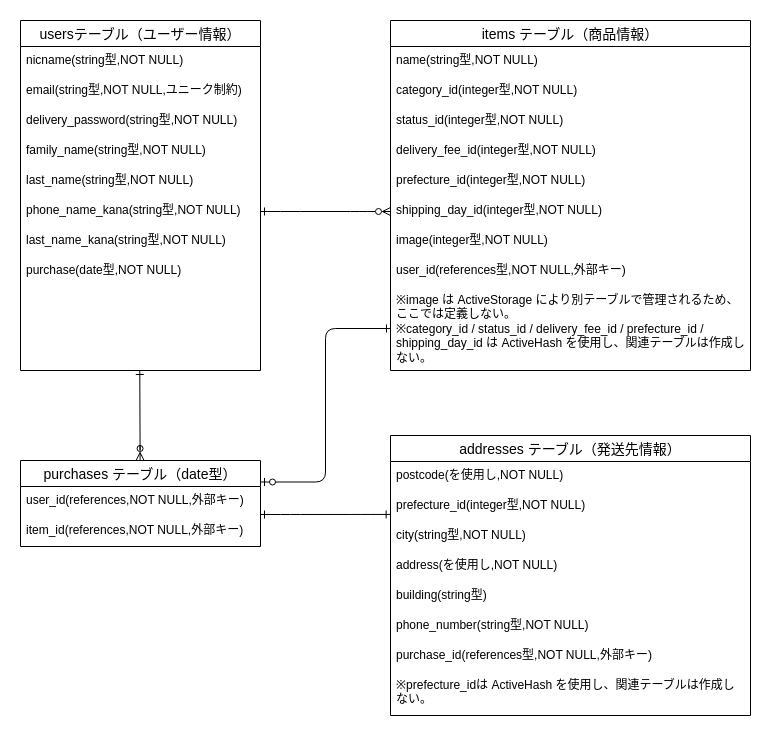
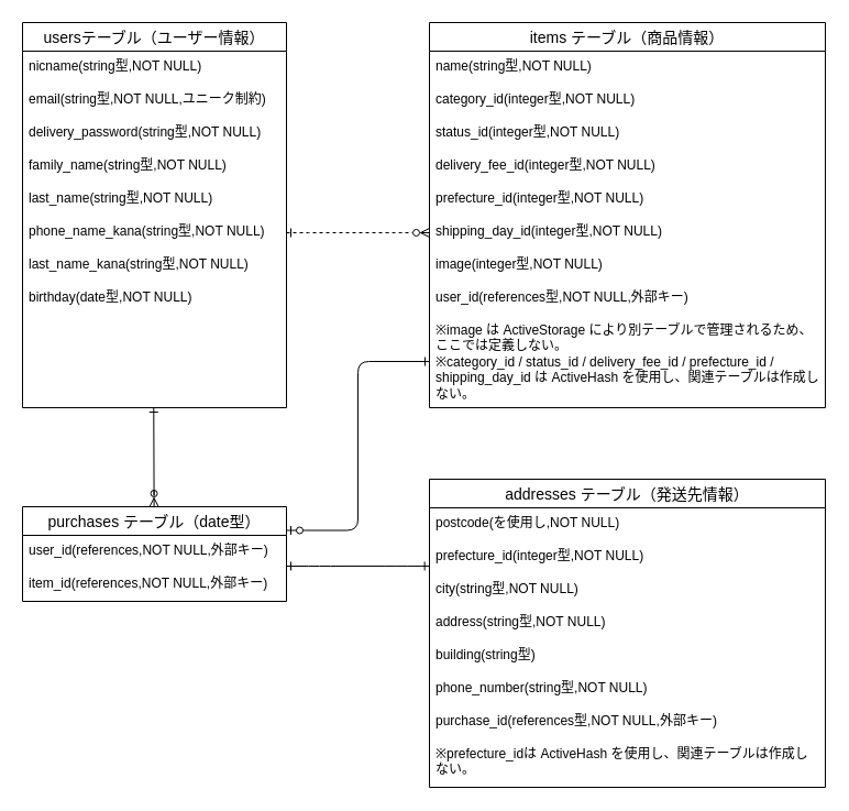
  <mxCell id="0" />
  <mxCell id="1" parent="0" />
  <mxCell id="2" value="addresses テーブル（発送先情報）" style="swimlane;fontStyle=0;childLayout=stackLayout;horizontal=1;startSize=26;horizontalStack=0;resizeParent=1;resizeParentMax=0;resizeLast=0;collapsible=1;marginBottom=0;align=center;fontSize=14;" vertex="1" parent="1"><mxGeometry x="390" y="435" width="360" height="280" as="geometry" /></mxCell>
  <mxCell id="3" value="postcode(を使用し,NOT NULL)" style="text;strokeColor=none;fillColor=none;spacingLeft=4;spacingRight=4;overflow=hidden;rotatable=0;points=[[0,0.5],[1,0.5]];portConstraint=eastwest;fontSize=12;whiteSpace=wrap;html=1;" vertex="1" parent="2"><mxGeometry y="26" width="360" height="30" as="geometry" /></mxCell>
  <mxCell id="4" value="&lt;span style=&quot;color: rgb(0, 0, 0);&quot;&gt;prefecture_id&lt;/span&gt;&lt;span style=&quot;color: rgb(0, 0, 0);&quot;&gt;(integer型,NOT NULL)&lt;/span&gt;" style="text;strokeColor=none;fillColor=none;spacingLeft=4;spacingRight=4;overflow=hidden;rotatable=0;points=[[0,0.5],[1,0.5]];portConstraint=eastwest;fontSize=12;whiteSpace=wrap;html=1;" vertex="1" parent="2"><mxGeometry y="56" width="360" height="30" as="geometry" /></mxCell>
  <mxCell id="5" value="&lt;span style=&quot;color: rgb(0, 0, 0);&quot;&gt;city(string型,NOT NULL)&lt;/span&gt;" style="text;strokeColor=none;fillColor=none;spacingLeft=4;spacingRight=4;overflow=hidden;rotatable=0;points=[[0,0.5],[1,0.5]];portConstraint=eastwest;fontSize=12;whiteSpace=wrap;html=1;" vertex="1" parent="2"><mxGeometry y="86" width="360" height="30" as="geometry" /></mxCell>
- <mxCell id="6" value="&lt;span style=&quot;color: rgb(0, 0, 0);&quot;&gt;address(を使用し,NOT NULL)&lt;/span&gt;" style="text;strokeColor=none;fillColor=none;spacingLeft=4;spacingRight=4;overflow=hidden;rotatable=0;points=[[0,0.5],[1,0.5]];portConstraint=eastwest;fontSize=12;whiteSpace=wrap;html=1;" vertex="1" parent="2"><mxGeometry y="116" width="360" height="30" as="geometry" /></mxCell>
+ <mxCell id="6" value="&lt;span style=&quot;color: rgb(0, 0, 0);&quot;&gt;address(string型,NOT NULL)&lt;/span&gt;" style="text;strokeColor=none;fillColor=none;spacingLeft=4;spacingRight=4;overflow=hidden;rotatable=0;points=[[0,0.5],[1,0.5]];portConstraint=eastwest;fontSize=12;whiteSpace=wrap;html=1;" vertex="1" parent="2"><mxGeometry y="116" width="360" height="30" as="geometry" /></mxCell>
  <mxCell id="7" value="&lt;span style=&quot;color: rgb(0, 0, 0);&quot;&gt;building(string型)&lt;/span&gt;" style="text;strokeColor=none;fillColor=none;spacingLeft=4;spacingRight=4;overflow=hidden;rotatable=0;points=[[0,0.5],[1,0.5]];portConstraint=eastwest;fontSize=12;whiteSpace=wrap;html=1;" vertex="1" parent="2"><mxGeometry y="146" width="360" height="30" as="geometry" /></mxCell>
  <mxCell id="8" value="&lt;span style=&quot;color: rgb(0, 0, 0);&quot;&gt;phone_number(string型,NOT NULL)&lt;/span&gt;" style="text;strokeColor=none;fillColor=none;spacingLeft=4;spacingRight=4;overflow=hidden;rotatable=0;points=[[0,0.5],[1,0.5]];portConstraint=eastwest;fontSize=12;whiteSpace=wrap;html=1;" vertex="1" parent="2"><mxGeometry y="176" width="360" height="30" as="geometry" /></mxCell>
  <mxCell id="9" value="purchase_id&lt;span style=&quot;color: rgb(0, 0, 0);&quot;&gt;(references型,NOT NULL,外部キー)&lt;/span&gt;" style="text;strokeColor=none;fillColor=none;spacingLeft=4;spacingRight=4;overflow=hidden;rotatable=0;points=[[0,0.5],[1,0.5]];portConstraint=eastwest;fontSize=12;whiteSpace=wrap;html=1;" vertex="1" parent="2"><mxGeometry y="206" width="360" height="30" as="geometry" /></mxCell>
  <mxCell id="10" value="&lt;div&gt;&lt;font color=&quot;#000000&quot;&gt;※prefecture_idは ActiveHash を使用し、関連テーブルは作成しない。&lt;/font&gt;&lt;/div&gt;&lt;div&gt;&lt;br&gt;&lt;/div&gt;" style="text;strokeColor=none;fillColor=none;spacingLeft=4;spacingRight=4;overflow=hidden;rotatable=0;points=[[0,0.5],[1,0.5]];portConstraint=eastwest;fontSize=12;whiteSpace=wrap;html=1;" vertex="1" parent="2"><mxGeometry y="236" width="360" height="44" as="geometry" /></mxCell>
  <mxCell id="11" value="items テーブル（商品情報）" style="swimlane;fontStyle=0;childLayout=stackLayout;horizontal=1;startSize=26;horizontalStack=0;resizeParent=1;resizeParentMax=0;resizeLast=0;collapsible=1;marginBottom=0;align=center;fontSize=14;" vertex="1" parent="1"><mxGeometry x="390" y="20" width="360" height="350" as="geometry" /></mxCell>
  <mxCell id="12" value="name(string型,NOT NULL)" style="text;strokeColor=none;fillColor=none;spacingLeft=4;spacingRight=4;overflow=hidden;rotatable=0;points=[[0,0.5],[1,0.5]];portConstraint=eastwest;fontSize=12;whiteSpace=wrap;html=1;" vertex="1" parent="11"><mxGeometry y="26" width="360" height="30" as="geometry" /></mxCell>
  <mxCell id="13" value="&lt;span style=&quot;color: rgb(0, 0, 0);&quot;&gt;category_id(integer型,NOT NULL)&lt;/span&gt;" style="text;strokeColor=none;fillColor=none;spacingLeft=4;spacingRight=4;overflow=hidden;rotatable=0;points=[[0,0.5],[1,0.5]];portConstraint=eastwest;fontSize=12;whiteSpace=wrap;html=1;" vertex="1" parent="11"><mxGeometry y="56" width="360" height="30" as="geometry" /></mxCell>
  <mxCell id="14" value="&lt;span style=&quot;color: rgb(0, 0, 0);&quot;&gt;status_id&lt;/span&gt;&lt;span style=&quot;color: rgb(0, 0, 0);&quot;&gt;(integer型,NOT NULL)&lt;/span&gt;" style="text;strokeColor=none;fillColor=none;spacingLeft=4;spacingRight=4;overflow=hidden;rotatable=0;points=[[0,0.5],[1,0.5]];portConstraint=eastwest;fontSize=12;whiteSpace=wrap;html=1;" vertex="1" parent="11"><mxGeometry y="86" width="360" height="30" as="geometry" /></mxCell>
  <mxCell id="15" value="&lt;span style=&quot;color: rgb(0, 0, 0);&quot;&gt;delivery_fee_id&lt;/span&gt;&lt;span style=&quot;color: rgb(0, 0, 0);&quot;&gt;(integer型,NOT NULL)&lt;/span&gt;" style="text;strokeColor=none;fillColor=none;spacingLeft=4;spacingRight=4;overflow=hidden;rotatable=0;points=[[0,0.5],[1,0.5]];portConstraint=eastwest;fontSize=12;whiteSpace=wrap;html=1;" vertex="1" parent="11"><mxGeometry y="116" width="360" height="30" as="geometry" /></mxCell>
  <mxCell id="16" value="&lt;span style=&quot;color: rgb(0, 0, 0);&quot;&gt;prefecture_id&lt;/span&gt;&lt;span style=&quot;color: rgb(0, 0, 0);&quot;&gt;(integer型,NOT NULL)&lt;/span&gt;" style="text;strokeColor=none;fillColor=none;spacingLeft=4;spacingRight=4;overflow=hidden;rotatable=0;points=[[0,0.5],[1,0.5]];portConstraint=eastwest;fontSize=12;whiteSpace=wrap;html=1;" vertex="1" parent="11"><mxGeometry y="146" width="360" height="30" as="geometry" /></mxCell>
  <mxCell id="17" value="&lt;span style=&quot;color: rgb(0, 0, 0);&quot;&gt;shipping_day_id&lt;/span&gt;&lt;span style=&quot;color: rgb(0, 0, 0);&quot;&gt;(integer型,NOT NULL)&lt;/span&gt;" style="text;strokeColor=none;fillColor=none;spacingLeft=4;spacingRight=4;overflow=hidden;rotatable=0;points=[[0,0.5],[1,0.5]];portConstraint=eastwest;fontSize=12;whiteSpace=wrap;html=1;" vertex="1" parent="11"><mxGeometry y="176" width="360" height="30" as="geometry" /></mxCell>
  <mxCell id="18" value="&lt;span style=&quot;color: rgb(0, 0, 0);&quot;&gt;image(integer型,NOT NULL)&lt;/span&gt;" style="text;strokeColor=none;fillColor=none;spacingLeft=4;spacingRight=4;overflow=hidden;rotatable=0;points=[[0,0.5],[1,0.5]];portConstraint=eastwest;fontSize=12;whiteSpace=wrap;html=1;" vertex="1" parent="11"><mxGeometry y="206" width="360" height="30" as="geometry" /></mxCell>
  <mxCell id="19" value="&lt;span style=&quot;color: rgb(0, 0, 0);&quot;&gt;user_id(references型,NOT NULL,外部キー)&lt;/span&gt;" style="text;strokeColor=none;fillColor=none;spacingLeft=4;spacingRight=4;overflow=hidden;rotatable=0;points=[[0,0.5],[1,0.5]];portConstraint=eastwest;fontSize=12;whiteSpace=wrap;html=1;" vertex="1" parent="11"><mxGeometry y="236" width="360" height="30" as="geometry" /></mxCell>
  <mxCell id="20" value="※&lt;span style=&quot;background-color: transparent;&quot;&gt;&lt;font color=&quot;#000000&quot;&gt;image は ActiveStorage により別テーブルで管理されるため、ここでは定義しない。&lt;/font&gt;&lt;/span&gt;&lt;div&gt;&lt;span style=&quot;background-color: transparent;&quot;&gt;&lt;font color=&quot;#000000&quot;&gt;※&lt;/font&gt;&lt;/span&gt;&lt;span style=&quot;background-color: transparent;&quot;&gt;&lt;font color=&quot;#000000&quot;&gt;category_id / status_id / delivery_fee_id / prefecture_id / shipping_day_id は ActiveHash を使用し、関連テーブルは作成しない。&lt;/font&gt;&lt;/span&gt;&lt;/div&gt;&lt;div&gt;&lt;span style=&quot;background-color: transparent;&quot;&gt;&lt;br&gt;&lt;/span&gt;&lt;/div&gt;" style="text;strokeColor=none;fillColor=none;spacingLeft=4;spacingRight=4;overflow=hidden;rotatable=0;points=[[0,0.5],[1,0.5]];portConstraint=eastwest;fontSize=12;whiteSpace=wrap;html=1;" vertex="1" parent="11"><mxGeometry y="266" width="360" height="84" as="geometry" /></mxCell>
  <mxCell id="21" value="purchases テーブル（date型）" style="swimlane;fontStyle=0;childLayout=stackLayout;horizontal=1;startSize=26;horizontalStack=0;resizeParent=1;resizeParentMax=0;resizeLast=0;collapsible=1;marginBottom=0;align=center;fontSize=14;" vertex="1" parent="1"><mxGeometry x="20" y="460" width="240" height="86" as="geometry" /></mxCell>
  <mxCell id="22" value="&lt;span style=&quot;color: rgb(0, 0, 0);&quot;&gt;user_id(references,NOT NULL,外部キー)&lt;/span&gt;" style="text;strokeColor=none;fillColor=none;spacingLeft=4;spacingRight=4;overflow=hidden;rotatable=0;points=[[0,0.5],[1,0.5]];portConstraint=eastwest;fontSize=12;whiteSpace=wrap;html=1;" vertex="1" parent="21"><mxGeometry y="26" width="240" height="30" as="geometry" /></mxCell>
  <mxCell id="23" value="&lt;span style=&quot;color: rgb(0, 0, 0);&quot;&gt;item_id(references,NOT NULL,外部キー)&lt;/span&gt;" style="text;strokeColor=none;fillColor=none;spacingLeft=4;spacingRight=4;overflow=hidden;rotatable=0;points=[[0,0.5],[1,0.5]];portConstraint=eastwest;fontSize=12;whiteSpace=wrap;html=1;" vertex="1" parent="21"><mxGeometry y="56" width="240" height="30" as="geometry" /></mxCell>
  <mxCell id="24" value="usersテーブル（ユーザー情報）" style="swimlane;fontStyle=0;childLayout=stackLayout;horizontal=1;startSize=26;horizontalStack=0;resizeParent=1;resizeParentMax=0;resizeLast=0;collapsible=1;marginBottom=0;align=center;fontSize=14;" vertex="1" parent="1"><mxGeometry x="20" y="20" width="240" height="350" as="geometry" /></mxCell>
  <mxCell id="25" value="nicname(string型,NOT NULL)" style="text;strokeColor=none;fillColor=none;spacingLeft=4;spacingRight=4;overflow=hidden;rotatable=0;points=[[0,0.5],[1,0.5]];portConstraint=eastwest;fontSize=12;whiteSpace=wrap;html=1;" vertex="1" parent="24"><mxGeometry y="26" width="240" height="30" as="geometry" /></mxCell>
  <mxCell id="26" value="email&lt;span style=&quot;color: rgb(0, 0, 0);&quot;&gt;(string型,NOT NULL,ユニーク制約)&lt;/span&gt;" style="text;strokeColor=none;fillColor=none;spacingLeft=4;spacingRight=4;overflow=hidden;rotatable=0;points=[[0,0.5],[1,0.5]];portConstraint=eastwest;fontSize=12;whiteSpace=wrap;html=1;" vertex="1" parent="24"><mxGeometry y="56" width="240" height="30" as="geometry" /></mxCell>
  <mxCell id="27" value="delivery_password&lt;span style=&quot;color: rgb(0, 0, 0);&quot;&gt;(string型,NOT NULL)&lt;/span&gt;" style="text;strokeColor=none;fillColor=none;spacingLeft=4;spacingRight=4;overflow=hidden;rotatable=0;points=[[0,0.5],[1,0.5]];portConstraint=eastwest;fontSize=12;whiteSpace=wrap;html=1;" vertex="1" parent="24"><mxGeometry y="86" width="240" height="30" as="geometry" /></mxCell>
  <mxCell id="28" value="family_name&lt;span style=&quot;color: rgb(0, 0, 0);&quot;&gt;(string型,NOT NULL)&lt;/span&gt;" style="text;strokeColor=none;fillColor=none;spacingLeft=4;spacingRight=4;overflow=hidden;rotatable=0;points=[[0,0.5],[1,0.5]];portConstraint=eastwest;fontSize=12;whiteSpace=wrap;html=1;" vertex="1" parent="24"><mxGeometry y="116" width="240" height="30" as="geometry" /></mxCell>
  <mxCell id="29" value="&lt;span style=&quot;color: rgb(0, 0, 0);&quot;&gt;last_name&lt;/span&gt;&lt;span style=&quot;color: rgb(0, 0, 0);&quot;&gt;(string型,NOT NULL)&lt;/span&gt;" style="text;strokeColor=none;fillColor=none;spacingLeft=4;spacingRight=4;overflow=hidden;rotatable=0;points=[[0,0.5],[1,0.5]];portConstraint=eastwest;fontSize=12;whiteSpace=wrap;html=1;" vertex="1" parent="24"><mxGeometry y="146" width="240" height="30" as="geometry" /></mxCell>
  <mxCell id="30" value="phone_name_kana&lt;span style=&quot;color: rgb(0, 0, 0);&quot;&gt;(string型,NOT NULL)&lt;/span&gt;" style="text;strokeColor=none;fillColor=none;spacingLeft=4;spacingRight=4;overflow=hidden;rotatable=0;points=[[0,0.5],[1,0.5]];portConstraint=eastwest;fontSize=12;whiteSpace=wrap;html=1;" vertex="1" parent="24"><mxGeometry y="176" width="240" height="30" as="geometry" /></mxCell>
  <mxCell id="31" value="&lt;span style=&quot;color: rgb(0, 0, 0);&quot;&gt;last_name_kana&lt;/span&gt;&lt;span style=&quot;color: rgb(0, 0, 0);&quot;&gt;(string型,NOT NULL)&lt;/span&gt;" style="text;strokeColor=none;fillColor=none;spacingLeft=4;spacingRight=4;overflow=hidden;rotatable=0;points=[[0,0.5],[1,0.5]];portConstraint=eastwest;fontSize=12;whiteSpace=wrap;html=1;" vertex="1" parent="24"><mxGeometry y="206" width="240" height="30" as="geometry" /></mxCell>
- <mxCell id="32" value="&lt;span style=&quot;color: rgb(0, 0, 0);&quot;&gt;purchase(date型,NOT NULL)&lt;/span&gt;" style="text;strokeColor=none;fillColor=none;spacingLeft=4;spacingRight=4;overflow=hidden;rotatable=0;points=[[0,0.5],[1,0.5]];portConstraint=eastwest;fontSize=12;whiteSpace=wrap;html=1;" vertex="1" parent="24"><mxGeometry y="236" width="240" height="114" as="geometry" /></mxCell>
- <mxCell id="33" value="" style="edgeStyle=entityRelationEdgeStyle;fontSize=12;html=1;endArrow=ERzeroToMany;entryX=0;entryY=0.5;entryDx=0;entryDy=0;exitX=1;exitY=0.5;exitDx=0;exitDy=0;endFill=0;startArrow=ERone;startFill=0;" edge="1" parent="1" source="30" target="17"><mxGeometry width="100" height="100" relative="1" as="geometry"><mxPoint x="270" y="-0.952" as="sourcePoint" /><mxPoint x="210" y="180" as="targetPoint" /><Array as="points"><mxPoint x="340" y="220" /></Array></mxGeometry></mxCell>
+ <mxCell id="32" value="&lt;span style=&quot;color: rgb(0, 0, 0);&quot;&gt;birthday(date型,NOT NULL)&lt;/span&gt;" style="text;strokeColor=none;fillColor=none;spacingLeft=4;spacingRight=4;overflow=hidden;rotatable=0;points=[[0,0.5],[1,0.5]];portConstraint=eastwest;fontSize=12;whiteSpace=wrap;html=1;" vertex="1" parent="24"><mxGeometry y="236" width="240" height="114" as="geometry" /></mxCell>
+ <mxCell id="33" value="" style="edgeStyle=entityRelationEdgeStyle;fontSize=12;html=1;endArrow=ERzeroToMany;entryX=0;entryY=0.5;entryDx=0;entryDy=0;exitX=1;exitY=0.5;exitDx=0;exitDy=0;endFill=0;startArrow=ERone;startFill=0;dashed=1;" edge="1" parent="1" source="30" target="17"><mxGeometry width="100" height="100" relative="1" as="geometry"><mxPoint x="270" y="-0.952" as="sourcePoint" /><mxPoint x="210" y="180" as="targetPoint" /><Array as="points"><mxPoint x="340" y="220" /></Array></mxGeometry></mxCell>
  <mxCell id="34" value="" style="endArrow=ERzeroToMany;html=1;rounded=0;strokeColor=default;startArrow=ERone;startFill=0;endFill=0;" edge="1" parent="1"><mxGeometry relative="1" as="geometry"><mxPoint x="139.29" y="370" as="sourcePoint" /><mxPoint x="139.58" y="460" as="targetPoint" /><Array as="points"><mxPoint x="139.58" y="450" /></Array></mxGeometry></mxCell>
  <mxCell id="35" value="" style="edgeStyle=entityRelationEdgeStyle;fontSize=12;html=1;endArrow=ERone;startArrow=ERone;entryX=-0.001;entryY=0.765;entryDx=0;entryDy=0;entryPerimeter=0;endFill=0;startFill=0;" edge="1" parent="1" target="4"><mxGeometry width="100" height="100" relative="1" as="geometry"><mxPoint x="260" y="514" as="sourcePoint" /><mxPoint x="390" y="514" as="targetPoint" /><Array as="points"><mxPoint x="370" y="580" /><mxPoint x="440" y="514" /></Array></mxGeometry></mxCell>
  <mxCell id="36" style="edgeStyle=orthogonalEdgeStyle;html=1;exitX=0;exitY=0.5;exitDx=0;exitDy=0;entryX=1;entryY=0.25;entryDx=0;entryDy=0;startArrow=ERone;startFill=0;endArrow=ERzeroToOne;endFill=0;" edge="1" parent="1" source="20" target="21"><mxGeometry relative="1" as="geometry" /></mxCell>
